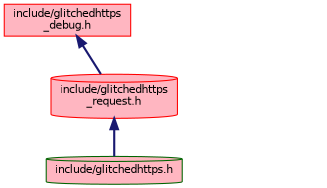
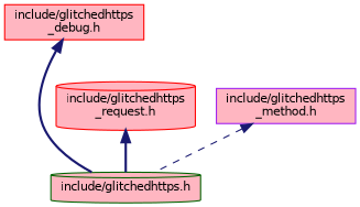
  digraph {
    node [color=red fillcolor=lightpink fontname=Helvetica fontsize=10 shape=box style=filled]
    edge [color=midnightblue dir=back fontname=Helvetica fontsize=10 labelfontname=Helvetica labelfontsize=10 style=bold]
    n1 [fontcolor=black height=0.2 label="include/glitchedhttps\l_debug.h" width=0.4]
    n2 [color=darkgreen height=0.2 label="include/glitchedhttps.h" shape=cylinder width=0.4]
+   n3 [color=purple height=0.2 label="include/glitchedhttps\l_method.h" width=0.4]
    n4 [height=0.2 label="include/glitchedhttps\l_request.h" shape=cylinder width=0.4]
-   n1 -> n4
+   n1 -> n2
+   n3 -> n2 [style=dashed]
    n4 -> n2
  }
